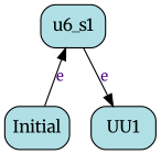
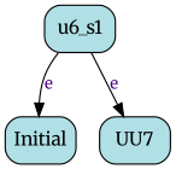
  digraph {
    fontname=Merriweather
    node [fillcolor=PowderBlue fontname=Merriweather fontsize=14 margin=0 shape=box style="rounded,filled"]
    edge [fontcolor=Indigo fontname=Merriweather fontsize=12]
    n1 [label=u6_s1]
    Initial
-   UU1
+   UU1 [label=UU7]
    n1 -> UU1 [label=e]
-   Initial -> n1 [label=e]
+   n1 -> Initial [label=e]
  }
